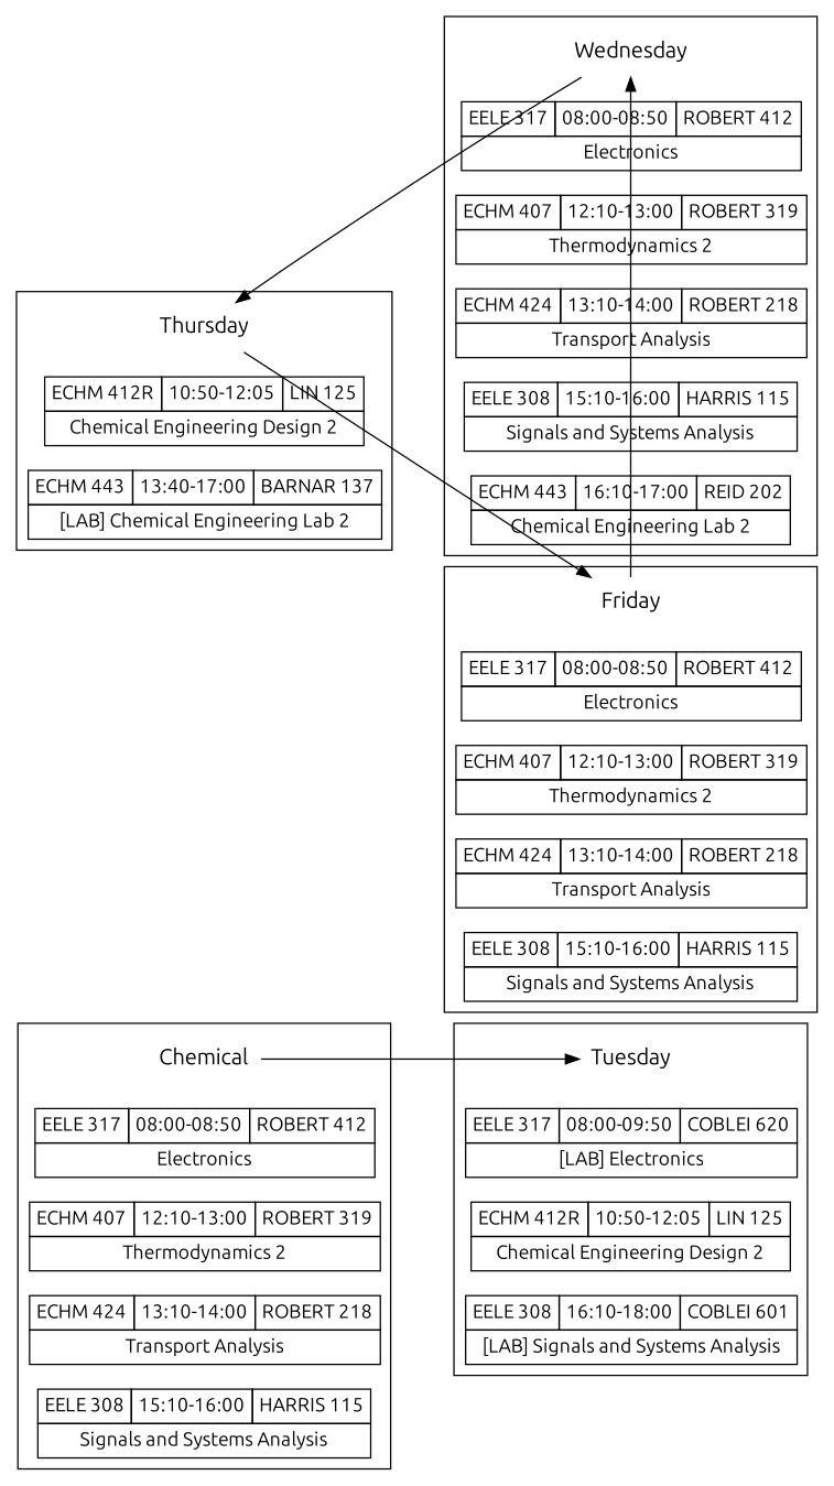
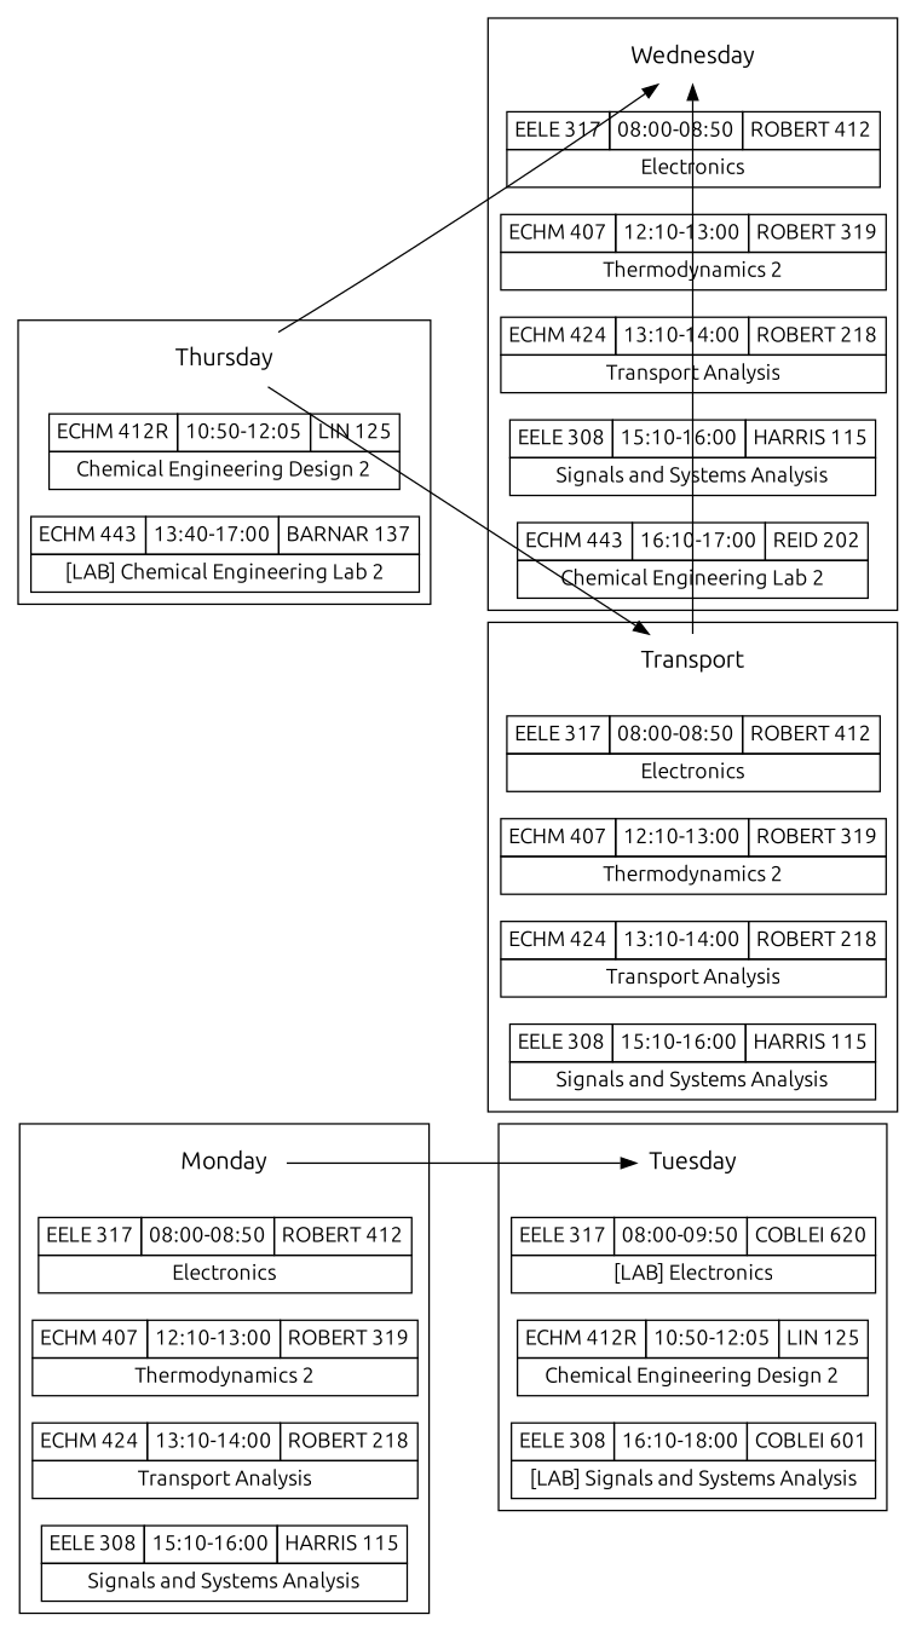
  digraph {
    fontname=Ubuntu
    rankdir=LR
    ranksep=.75
    splines=false
    node [fontname=Ubuntu shape=none margin=0]
    edge [fontname=Ubuntu]
-   Monday [fontsize=16 shape=plaintext label=Chemical margin=""]
+   Monday [fontsize=16 shape=plaintext margin=""]
    Tuesday [fontsize=16 shape=plaintext margin=""]
    Wednesday [fontsize=16 shape=plaintext margin=""]
    Thursday [fontsize=16 shape=plaintext margin=""]
-   Friday [fontsize=16 shape=plaintext margin=""]
+   Friday [fontsize=16 shape=plaintext label=Transport margin=""]
    n6 [label=< 		 <TABLE BORDER="0" CELLBORDER="1" CELLSPACING="0" CELLPADDING="4"> 		 <TR> 		 <TD>EELE 317</TD> 		 <TD>08:00-08:50</TD> 		 <TD>ROBERT 412</TD> 		 </TR> 		 <TR><TD COLSPAN="3">Electronics</TD></TR> 		 </TABLE>>]
    n7 [label=< 		 <TABLE BORDER="0" CELLBORDER="1" CELLSPACING="0" CELLPADDING="4"> 		 <TR> 		 <TD>ECHM 407</TD> 		 <TD>12:10-13:00</TD> 		 <TD>ROBERT 319</TD> 		 </TR> 		 <TR><TD COLSPAN="3">Thermodynamics 2</TD></TR> 		 </TABLE>>]
    n8 [label=< 		 <TABLE BORDER="0" CELLBORDER="1" CELLSPACING="0" CELLPADDING="4"> 		 <TR> 		 <TD>ECHM 424</TD> 		 <TD>13:10-14:00</TD> 		 <TD>ROBERT 218</TD> 		 </TR> 		 <TR><TD COLSPAN="3">Transport Analysis</TD></TR> 		 </TABLE>>]
    n9 [label=< 		 <TABLE BORDER="0" CELLBORDER="1" CELLSPACING="0" CELLPADDING="4"> 		 <TR> 		 <TD>EELE 308</TD> 		 <TD>15:10-16:00</TD> 		 <TD>HARRIS 115</TD> 		 </TR> 		 <TR><TD COLSPAN="3">Signals and Systems Analysis</TD></TR> 		 </TABLE>>]
    n10 [label=< 		     <TABLE BORDER="0" CELLBORDER="1" CELLSPACING="0" CELLPADDING="4"> 		     <TR> 		     <TD>EELE 317</TD> 		     <TD>08:00-09:50</TD> 		     <TD>COBLEI 620</TD> 		     </TR> 		     <TR><TD COLSPAN="3">[LAB] Electronics</TD></TR> 		     </TABLE>>]
    n11 [label=< 		  <TABLE BORDER="0" CELLBORDER="1" CELLSPACING="0" CELLPADDING="4"> 		  <TR> 		  <TD>ECHM 412R</TD> 		  <TD>10:50-12:05</TD> 		  <TD>LIN 125</TD> 		  </TR> 		  <TR><TD COLSPAN="3">Chemical Engineering Design 2</TD></TR> 		  </TABLE>>]
    n12 [label=< 		 <TABLE BORDER="0" CELLBORDER="1" CELLSPACING="0" CELLPADDING="4"> 		 <TR> 		 <TD>EELE 308</TD> 		 <TD>16:10-18:00</TD> 		 <TD>COBLEI 601</TD> 		 </TR> 		 <TR><TD COLSPAN="3">[LAB] Signals and Systems Analysis</TD></TR> 		 </TABLE>>]
    n13 [label=< 		 <TABLE BORDER="0" CELLBORDER="1" CELLSPACING="0" CELLPADDING="4"> 		 <TR> 		 <TD>EELE 317</TD> 		 <TD>08:00-08:50</TD> 		 <TD>ROBERT 412</TD> 		 </TR> 		 <TR><TD COLSPAN="3">Electronics</TD></TR> 		 </TABLE>>]
    n14 [label=< 		 <TABLE BORDER="0" CELLBORDER="1" CELLSPACING="0" CELLPADDING="4"> 		 <TR> 		 <TD>ECHM 407</TD> 		 <TD>12:10-13:00</TD> 		 <TD>ROBERT 319</TD> 		 </TR> 		 <TR><TD COLSPAN="3">Thermodynamics 2</TD></TR> 		 </TABLE>>]
    n15 [label=< 		 <TABLE BORDER="0" CELLBORDER="1" CELLSPACING="0" CELLPADDING="4"> 		 <TR> 		 <TD>ECHM 424</TD> 		 <TD>13:10-14:00</TD> 		 <TD>ROBERT 218</TD> 		 </TR> 		 <TR><TD COLSPAN="3">Transport Analysis</TD></TR> 		 </TABLE>>]
    n16 [label=< 		 <TABLE BORDER="0" CELLBORDER="1" CELLSPACING="0" CELLPADDING="4"> 		 <TR> 		 <TD>EELE 308</TD> 		 <TD>15:10-16:00</TD> 		 <TD>HARRIS 115</TD> 		 </TR> 		 <TR><TD COLSPAN="3">Signals and Systems Analysis</TD></TR> 		 </TABLE>>]
    n17 [label=< 		 <TABLE BORDER="0" CELLBORDER="1" CELLSPACING="0" CELLPADDING="4"> 		 <TR> 		 <TD>ECHM 443</TD> 		 <TD>16:10-17:00</TD> 		 <TD>REID 202</TD> 		 </TR> 		 <TR><TD COLSPAN="3">Chemical Engineering Lab 2</TD></TR> 		 </TABLE>>]
    n18 [label=< 		  <TABLE BORDER="0" CELLBORDER="1" CELLSPACING="0" CELLPADDING="4"> 		  <TR> 		  <TD>ECHM 412R</TD> 		  <TD>10:50-12:05</TD> 		  <TD>LIN 125</TD> 		  </TR> 		  <TR><TD COLSPAN="3">Chemical Engineering Design 2</TD></TR> 		  </TABLE>>]
    n19 [label=< 		 <TABLE BORDER="0" CELLBORDER="1" CELLSPACING="0" CELLPADDING="4"> 		 <TR> 		 <TD>ECHM 443</TD> 		 <TD>13:40-17:00</TD> 		 <TD>BARNAR 137</TD> 		 </TR> 		 <TR><TD COLSPAN="3">[LAB] Chemical Engineering Lab 2</TD></TR> 		 </TABLE>>]
    n20 [label=< 		 <TABLE BORDER="0" CELLBORDER="1" CELLSPACING="0" CELLPADDING="4"> 		 <TR> 		 <TD>EELE 317</TD> 		 <TD>08:00-08:50</TD> 		 <TD>ROBERT 412</TD> 		 </TR> 		 <TR><TD COLSPAN="3">Electronics</TD></TR> 		 </TABLE>>]
    n21 [label=< 		 <TABLE BORDER="0" CELLBORDER="1" CELLSPACING="0" CELLPADDING="4"> 		 <TR> 		 <TD>ECHM 407</TD> 		 <TD>12:10-13:00</TD> 		 <TD>ROBERT 319</TD> 		 </TR> 		 <TR><TD COLSPAN="3">Thermodynamics 2</TD></TR> 		 </TABLE>>]
    n22 [label=< 		 <TABLE BORDER="0" CELLBORDER="1" CELLSPACING="0" CELLPADDING="4"> 		 <TR> 		 <TD>ECHM 424</TD> 		 <TD>13:10-14:00</TD> 		 <TD>ROBERT 218</TD> 		 </TR> 		 <TR><TD COLSPAN="3">Transport Analysis</TD></TR> 		 </TABLE>>]
    n23 [label=< 		 <TABLE BORDER="0" CELLBORDER="1" CELLSPACING="0" CELLPADDING="4"> 		 <TR> 		 <TD>EELE 308</TD> 		 <TD>15:10-16:00</TD> 		 <TD>HARRIS 115</TD> 		 </TR> 		 <TR><TD COLSPAN="3">Signals and Systems Analysis</TD></TR> 		 </TABLE>>]
    subgraph sub_1 {
      Monday
      Tuesday
      Wednesday
      Thursday
      Friday
    }
    subgraph sub_2 {
      subgraph cluster_3 {
        rank=same
        Monday
        n6
        n7
        n8
        n9
      }
    }
    subgraph sub_4 {
      subgraph cluster_5 {
        rank=same
        Tuesday
        n10
        n11
        n12
      }
    }
    subgraph sub_6 {
      subgraph cluster_7 {
        rank=same
        Wednesday
        n13
        n14
        n15
        n16
        n17
      }
    }
    subgraph sub_8 {
      subgraph cluster_9 {
        rank=same
        Thursday
        n18
        n19
      }
    }
    subgraph sub_10 {
      subgraph cluster_11 {
        rank=same
        Friday
        n20
        n21
        n22
        n23
      }
    }
    Monday -> Tuesday
-   Wednesday -> Thursday
+   Thursday -> Wednesday
    Thursday -> Friday
    Friday -> Wednesday
  }
